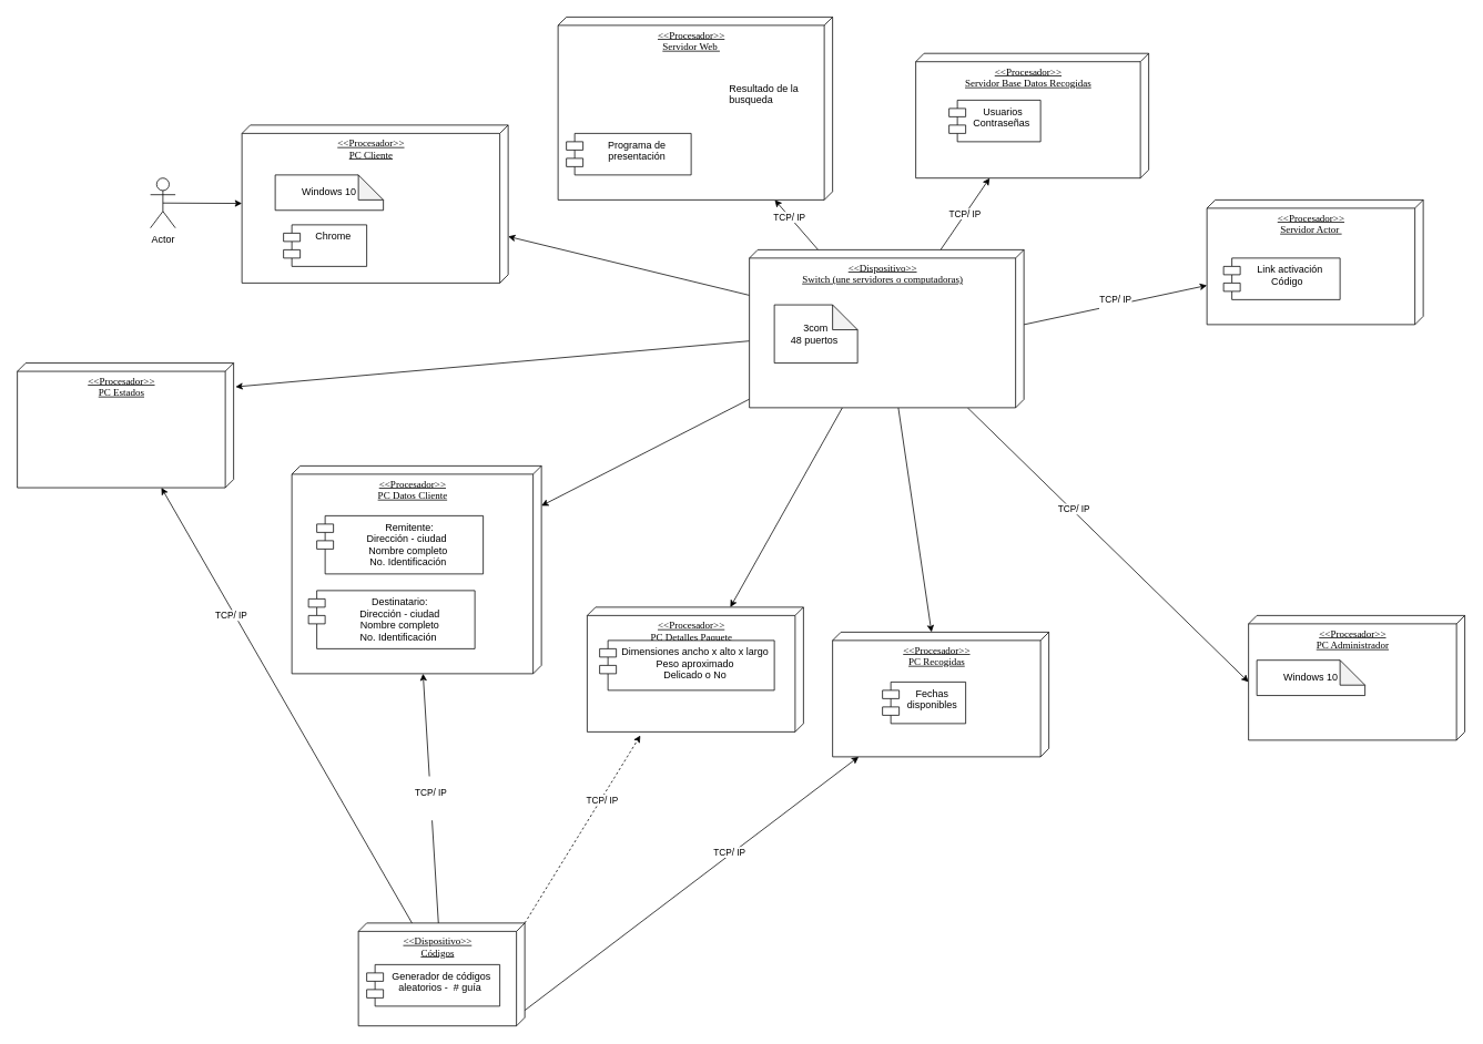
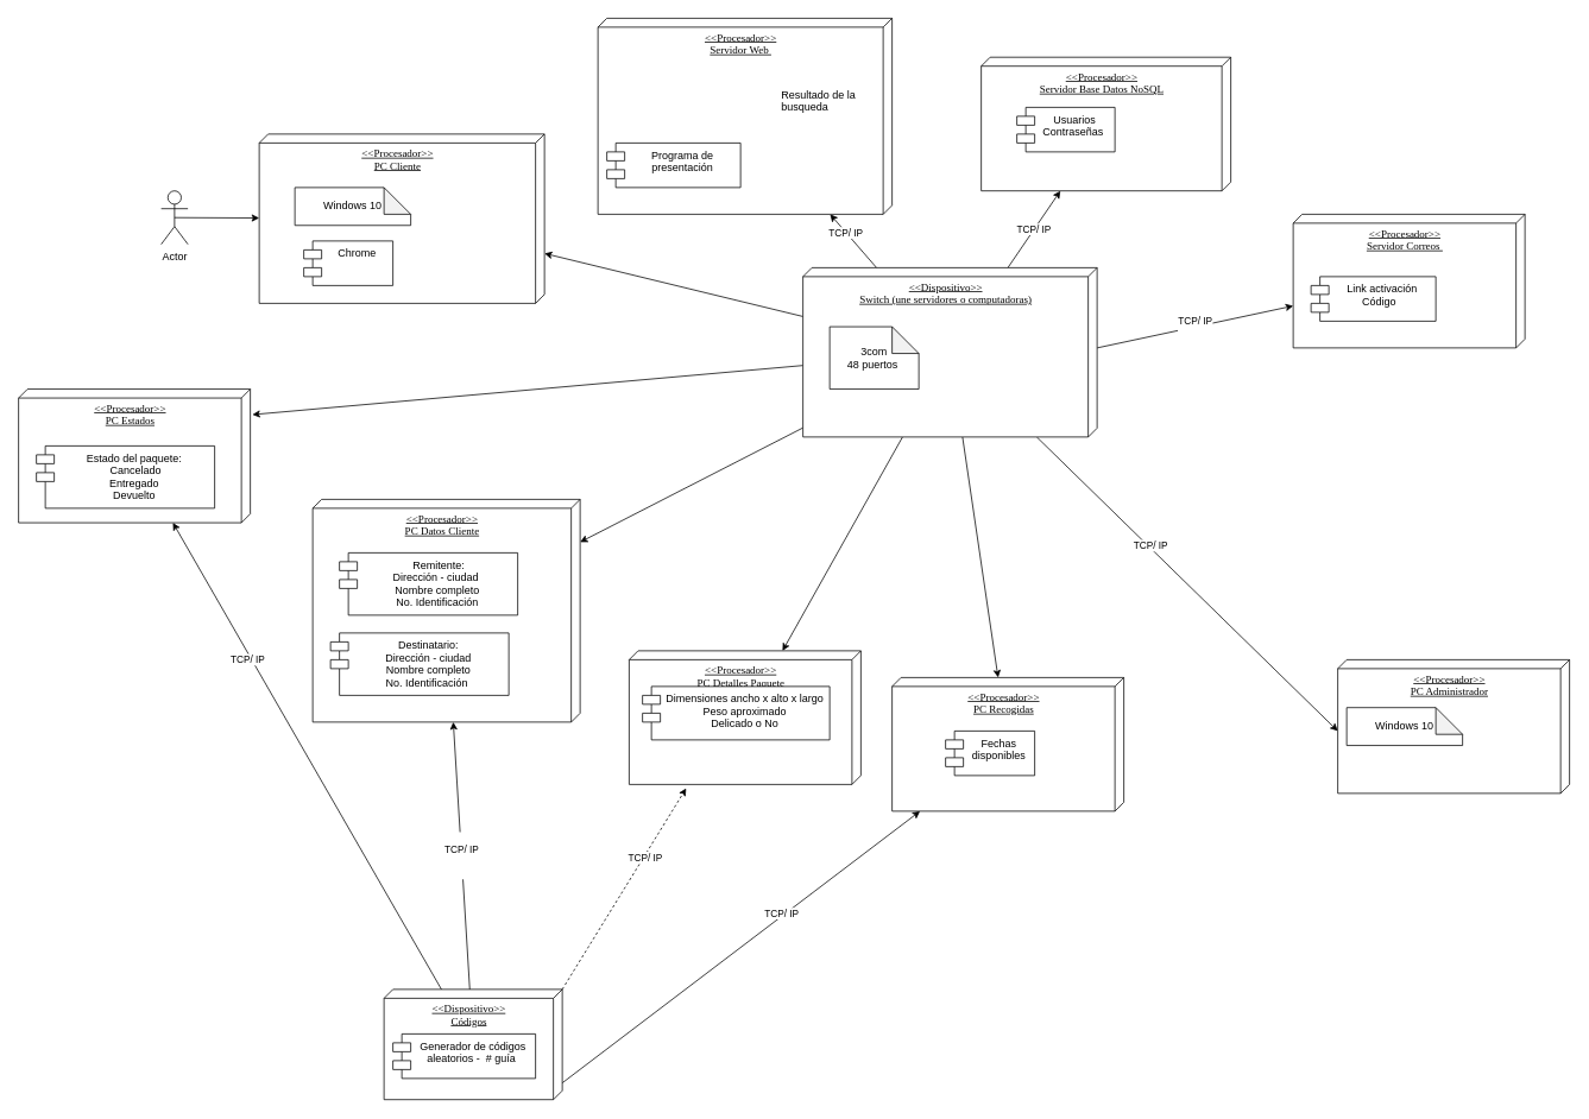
  <mxCell id="0" />
  <mxCell id="1" parent="0" />
  <mxCell id="2" value="TCP/ IP" style="rounded=0;orthogonalLoop=1;jettySize=auto;html=1;" parent="1" source="13" target="15" edge="1"><mxGeometry relative="1" as="geometry" /></mxCell>
  <mxCell id="3" value="&#10;&lt;span style=&quot;color: rgb(0, 0, 0); font-family: Helvetica; font-size: 11px; font-style: normal; font-variant-ligatures: normal; font-variant-caps: normal; font-weight: 400; letter-spacing: normal; orphans: 2; text-align: center; text-indent: 0px; text-transform: none; widows: 2; word-spacing: 0px; -webkit-text-stroke-width: 0px; background-color: rgb(255, 255, 255); text-decoration-thickness: initial; text-decoration-style: initial; text-decoration-color: initial; float: none; display: inline !important;&quot;&gt;TCP/ IP&lt;/span&gt;&#10;&#10;" style="rounded=0;orthogonalLoop=1;jettySize=auto;html=1;exitX=0;exitY=0;exitDx=90;exitDy=0;exitPerimeter=0;" edge="1" parent="1" source="13" target="16"><mxGeometry relative="1" as="geometry" /></mxCell>
  <mxCell id="4" style="rounded=0;orthogonalLoop=1;jettySize=auto;html=1;entryX=0;entryY=0;entryDx=80;entryDy=260;entryPerimeter=0;" edge="1" parent="1" source="13" target="18"><mxGeometry relative="1" as="geometry" /></mxCell>
  <mxCell id="5" value="TCP/ IP" style="edgeLabel;html=1;align=center;verticalAlign=middle;resizable=0;points=[];" vertex="1" connectable="0" parent="4"><mxGeometry x="-0.256" y="2" relative="1" as="geometry"><mxPoint as="offset" /></mxGeometry></mxCell>
  <mxCell id="6" style="rounded=0;orthogonalLoop=1;jettySize=auto;html=1;" edge="1" parent="1" source="13" target="14"><mxGeometry relative="1" as="geometry"><mxPoint x="960" y="290" as="sourcePoint" /></mxGeometry></mxCell>
  <mxCell id="7" value="TCP/ IP" style="edgeLabel;html=1;align=center;verticalAlign=middle;resizable=0;points=[];" vertex="1" connectable="0" parent="6"><mxGeometry x="0.321" relative="1" as="geometry"><mxPoint x="-1" as="offset" /></mxGeometry></mxCell>
  <mxCell id="8" style="edgeStyle=none;rounded=0;orthogonalLoop=1;jettySize=auto;html=1;" edge="1" parent="1" source="13" target="41"><mxGeometry relative="1" as="geometry" /></mxCell>
  <mxCell id="9" style="edgeStyle=none;rounded=0;orthogonalLoop=1;jettySize=auto;html=1;" edge="1" parent="1" source="13" target="17"><mxGeometry relative="1" as="geometry" /></mxCell>
  <mxCell id="10" style="edgeStyle=none;rounded=0;orthogonalLoop=1;jettySize=auto;html=1;entryX=0.191;entryY=-0.009;entryDx=0;entryDy=0;entryPerimeter=0;" edge="1" parent="1" source="13" target="29"><mxGeometry relative="1" as="geometry" /></mxCell>
  <mxCell id="11" style="edgeStyle=none;rounded=0;orthogonalLoop=1;jettySize=auto;html=1;" edge="1" parent="1" source="13" target="19"><mxGeometry relative="1" as="geometry" /></mxCell>
  <mxCell id="12" style="edgeStyle=none;rounded=0;orthogonalLoop=1;jettySize=auto;html=1;" edge="1" parent="1" source="13" target="28"><mxGeometry relative="1" as="geometry" /></mxCell>
  <mxCell id="13" value="&amp;lt;&amp;lt;Dispositivo&amp;gt;&amp;gt;&lt;br&gt;Switch (une servidores o computadoras)" style="verticalAlign=top;align=center;spacingTop=8;spacingLeft=2;spacingRight=12;shape=cube;size=10;direction=south;fontStyle=4;html=1;rounded=0;shadow=0;comic=0;labelBackgroundColor=none;strokeWidth=1;fontFamily=Verdana;fontSize=12" parent="1" vertex="1"><mxGeometry x="900" y="300" width="330" height="190" as="geometry" /></mxCell>
  <mxCell id="14" value="&amp;lt;&amp;lt;Procesador&amp;gt;&amp;gt;&lt;br&gt;Servidor Web&amp;nbsp;" style="verticalAlign=top;align=center;spacingTop=8;spacingLeft=2;spacingRight=12;shape=cube;size=10;direction=south;fontStyle=4;html=1;rounded=0;shadow=0;comic=0;labelBackgroundColor=none;strokeWidth=1;fontFamily=Verdana;fontSize=12" parent="1" vertex="1"><mxGeometry x="670" y="20" width="330" height="220" as="geometry" /></mxCell>
- <mxCell id="15" value="&amp;lt;&amp;lt;Procesador&amp;gt;&amp;gt;&lt;br&gt;Servidor Base Datos Recogidas" style="verticalAlign=top;align=center;spacingTop=8;spacingLeft=2;spacingRight=12;shape=cube;size=10;direction=south;fontStyle=4;html=1;rounded=0;shadow=0;comic=0;labelBackgroundColor=none;strokeWidth=1;fontFamily=Verdana;fontSize=12" parent="1" vertex="1"><mxGeometry x="1100" y="63.75" width="280" height="150" as="geometry" /></mxCell>
- <mxCell id="16" value="&amp;lt;&amp;lt;Procesador&amp;gt;&amp;gt;&lt;br&gt;Servidor Actor&amp;nbsp;" style="verticalAlign=top;align=center;spacingTop=8;spacingLeft=2;spacingRight=12;shape=cube;size=10;direction=south;fontStyle=4;html=1;rounded=0;shadow=0;comic=0;labelBackgroundColor=none;strokeWidth=1;fontFamily=Verdana;fontSize=12" parent="1" vertex="1"><mxGeometry x="1450" y="240" width="260" height="150" as="geometry" /></mxCell>
+ <mxCell id="15" value="&amp;lt;&amp;lt;Procesador&amp;gt;&amp;gt;&lt;br&gt;Servidor Base Datos NoSQL" style="verticalAlign=top;align=center;spacingTop=8;spacingLeft=2;spacingRight=12;shape=cube;size=10;direction=south;fontStyle=4;html=1;rounded=0;shadow=0;comic=0;labelBackgroundColor=none;strokeWidth=1;fontFamily=Verdana;fontSize=12" parent="1" vertex="1"><mxGeometry x="1100" y="63.75" width="280" height="150" as="geometry" /></mxCell>
+ <mxCell id="16" value="&amp;lt;&amp;lt;Procesador&amp;gt;&amp;gt;&lt;br&gt;Servidor Correos&amp;nbsp;" style="verticalAlign=top;align=center;spacingTop=8;spacingLeft=2;spacingRight=12;shape=cube;size=10;direction=south;fontStyle=4;html=1;rounded=0;shadow=0;comic=0;labelBackgroundColor=none;strokeWidth=1;fontFamily=Verdana;fontSize=12" parent="1" vertex="1"><mxGeometry x="1450" y="240" width="260" height="150" as="geometry" /></mxCell>
  <mxCell id="17" value="&amp;lt;&amp;lt;Procesador&amp;gt;&amp;gt;&lt;br&gt;PC Recogidas" style="verticalAlign=top;align=center;spacingTop=8;spacingLeft=2;spacingRight=12;shape=cube;size=10;direction=south;fontStyle=4;html=1;rounded=0;shadow=0;comic=0;labelBackgroundColor=none;strokeWidth=1;fontFamily=Verdana;fontSize=12" parent="1" vertex="1"><mxGeometry x="1000" y="760" width="260" height="150" as="geometry" /></mxCell>
  <mxCell id="18" value="&amp;lt;&amp;lt;Procesador&amp;gt;&amp;gt;&lt;br&gt;PC Administrador" style="verticalAlign=top;align=center;spacingTop=8;spacingLeft=2;spacingRight=12;shape=cube;size=10;direction=south;fontStyle=4;html=1;rounded=0;shadow=0;comic=0;labelBackgroundColor=none;strokeWidth=1;fontFamily=Verdana;fontSize=12" parent="1" vertex="1"><mxGeometry x="1500" y="740" width="260" height="150" as="geometry" /></mxCell>
  <mxCell id="19" value="&amp;lt;&amp;lt;Procesador&amp;gt;&amp;gt;&lt;br&gt;PC Detalles Paquete&lt;br&gt;" style="verticalAlign=top;align=center;spacingTop=8;spacingLeft=2;spacingRight=12;shape=cube;size=10;direction=south;fontStyle=4;html=1;rounded=0;shadow=0;comic=0;labelBackgroundColor=none;strokeWidth=1;fontFamily=Verdana;fontSize=12" parent="1" vertex="1"><mxGeometry x="705" y="730" width="260" height="150" as="geometry" /></mxCell>
  <mxCell id="20" value="&#10;&lt;span style=&quot;color: rgb(0, 0, 0); font-family: Helvetica; font-size: 11px; font-style: normal; font-variant-ligatures: normal; font-variant-caps: normal; font-weight: 400; letter-spacing: normal; orphans: 2; text-align: center; text-indent: 0px; text-transform: none; widows: 2; word-spacing: 0px; -webkit-text-stroke-width: 0px; background-color: rgb(255, 255, 255); text-decoration-thickness: initial; text-decoration-style: initial; text-decoration-color: initial; float: none; display: inline !important;&quot;&gt;TCP/ IP&lt;/span&gt;&#10;&#10;" style="edgeStyle=none;rounded=0;orthogonalLoop=1;jettySize=auto;html=1;" parent="1" source="27" target="28" edge="1"><mxGeometry relative="1" as="geometry" /></mxCell>
  <mxCell id="21" style="edgeStyle=none;rounded=0;orthogonalLoop=1;jettySize=auto;html=1;exitX=0;exitY=0;exitDx=105;exitDy=0;exitPerimeter=0;" parent="1" source="27" target="17" edge="1"><mxGeometry relative="1" as="geometry" /></mxCell>
  <mxCell id="22" value="TCP/ IP" style="edgeLabel;html=1;align=center;verticalAlign=middle;resizable=0;points=[];" vertex="1" connectable="0" parent="21"><mxGeometry x="0.236" y="4" relative="1" as="geometry"><mxPoint y="1" as="offset" /></mxGeometry></mxCell>
  <mxCell id="23" style="edgeStyle=none;rounded=0;orthogonalLoop=1;jettySize=auto;html=1;exitX=0;exitY=0;exitDx=0;exitDy=0;exitPerimeter=0;entryX=1.029;entryY=0.754;entryDx=0;entryDy=0;entryPerimeter=0;dashed=1;" parent="1" source="27" target="19" edge="1"><mxGeometry relative="1" as="geometry" /></mxCell>
  <mxCell id="24" value="TCP/ IP" style="edgeLabel;html=1;align=center;verticalAlign=middle;resizable=0;points=[];" vertex="1" connectable="0" parent="23"><mxGeometry x="0.317" y="-1" relative="1" as="geometry"><mxPoint as="offset" /></mxGeometry></mxCell>
  <mxCell id="25" style="edgeStyle=none;rounded=0;orthogonalLoop=1;jettySize=auto;html=1;" parent="1" source="27" target="29" edge="1"><mxGeometry relative="1" as="geometry" /></mxCell>
  <mxCell id="26" value="TCP/ IP" style="edgeLabel;html=1;align=center;verticalAlign=middle;resizable=0;points=[];" vertex="1" connectable="0" parent="25"><mxGeometry x="0.424" y="4" relative="1" as="geometry"><mxPoint as="offset" /></mxGeometry></mxCell>
  <mxCell id="27" value="&amp;lt;&amp;lt;Dispositivo&amp;gt;&amp;gt;&lt;br&gt;Códigos" style="verticalAlign=top;align=center;spacingTop=8;spacingLeft=2;spacingRight=12;shape=cube;size=10;direction=south;fontStyle=4;html=1;rounded=0;shadow=0;comic=0;labelBackgroundColor=none;strokeWidth=1;fontFamily=Verdana;fontSize=12" parent="1" vertex="1"><mxGeometry x="430" y="1110" width="200" height="123.75" as="geometry" /></mxCell>
  <mxCell id="28" value="&amp;lt;&amp;lt;Procesador&amp;gt;&amp;gt;&lt;br&gt;PC Datos Cliente" style="verticalAlign=top;align=center;spacingTop=8;spacingLeft=2;spacingRight=12;shape=cube;size=10;direction=south;fontStyle=4;html=1;rounded=0;shadow=0;comic=0;labelBackgroundColor=none;strokeWidth=1;fontFamily=Verdana;fontSize=12" parent="1" vertex="1"><mxGeometry x="350" y="560" width="300" height="250" as="geometry" /></mxCell>
  <mxCell id="29" value="&amp;lt;&amp;lt;Procesador&amp;gt;&amp;gt;&lt;br&gt;PC Estados" style="verticalAlign=top;align=center;spacingTop=8;spacingLeft=2;spacingRight=12;shape=cube;size=10;direction=south;fontStyle=4;html=1;rounded=0;shadow=0;comic=0;labelBackgroundColor=none;strokeWidth=1;fontFamily=Verdana;fontSize=12" parent="1" vertex="1"><mxGeometry x="20" y="436.25" width="260" height="150" as="geometry" /></mxCell>
  <mxCell id="30" value="Resultado de la&#10;busqueda" style="text;strokeColor=none;fillColor=none;align=left;verticalAlign=top;spacingLeft=4;spacingRight=4;overflow=hidden;rotatable=0;points=[[0,0.5],[1,0.5]];portConstraint=eastwest;" parent="1" vertex="1"><mxGeometry x="870" y="92" width="100" height="38" as="geometry" /></mxCell>
  <mxCell id="31" value="Link activación&#10;Código  &#10;&#10;" style="shape=module;align=left;spacingLeft=20;align=center;verticalAlign=top;" parent="1" vertex="1"><mxGeometry x="1470" y="310" width="140" height="50" as="geometry" /></mxCell>
  <mxCell id="32" value="Usuarios&#10;Contraseñas &#10;" style="shape=module;align=left;spacingLeft=20;align=center;verticalAlign=top;" parent="1" vertex="1"><mxGeometry x="1140" y="120" width="110" height="50" as="geometry" /></mxCell>
  <mxCell id="33" value="Programa de &#10;presentación&#10;" style="shape=module;align=center;spacingLeft=20;align=center;verticalAlign=top;" parent="1" vertex="1"><mxGeometry x="680" y="160" width="150" height="50" as="geometry" /></mxCell>
  <mxCell id="34" value="Generador de códigos&#10;aleatorios -  # guía " style="shape=module;align=left;spacingLeft=20;align=center;verticalAlign=top;" parent="1" vertex="1"><mxGeometry x="440" y="1160" width="160" height="50" as="geometry" /></mxCell>
  <mxCell id="35" value="Fechas &#10;disponibles" style="shape=module;align=left;spacingLeft=20;align=center;verticalAlign=top;" parent="1" vertex="1"><mxGeometry x="1060" y="820" width="100" height="50" as="geometry" /></mxCell>
  <mxCell id="36" value="Dimensiones ancho x alto x largo&#10;Peso aproximado&#10;Delicado o No" style="shape=module;align=left;spacingLeft=20;align=center;verticalAlign=top;" parent="1" vertex="1"><mxGeometry x="720" y="770" width="210" height="60" as="geometry" /></mxCell>
  <mxCell id="37" value=" Remitente:&#10;Dirección - ciudad &#10;Nombre completo&#10;No. Identificación&#10;" style="shape=module;align=left;spacingLeft=20;align=center;verticalAlign=top;" parent="1" vertex="1"><mxGeometry x="380" y="620" width="200" height="70" as="geometry" /></mxCell>
  <mxCell id="38" value="Destinatario:&#10;Dirección - ciudad&#10;Nombre completo&#10;No. Identificación " style="shape=module;align=left;spacingLeft=20;align=center;verticalAlign=top;" parent="1" vertex="1"><mxGeometry x="370" y="710" width="200" height="70" as="geometry" /></mxCell>
  <mxCell id="39" value="3com&lt;br&gt;48 puertos&amp;nbsp;" style="shape=note;whiteSpace=wrap;html=1;backgroundOutline=1;darkOpacity=0.05;size=30;" vertex="1" parent="1"><mxGeometry x="930" y="366.25" width="100" height="70" as="geometry" /></mxCell>
  <mxCell id="40" value="Windows 10" style="shape=note;whiteSpace=wrap;html=1;backgroundOutline=1;darkOpacity=0.05;" vertex="1" parent="1"><mxGeometry x="1510" y="793.75" width="130" height="42.5" as="geometry" /></mxCell>
  <mxCell id="41" value="&amp;lt;&amp;lt;Procesador&amp;gt;&amp;gt;&lt;br&gt;PC Cliente" style="verticalAlign=top;align=center;spacingTop=8;spacingLeft=2;spacingRight=12;shape=cube;size=10;direction=south;fontStyle=4;html=1;rounded=0;shadow=0;comic=0;labelBackgroundColor=none;strokeWidth=1;fontFamily=Verdana;fontSize=12" vertex="1" parent="1"><mxGeometry x="290" y="150" width="320" height="190" as="geometry" /></mxCell>
  <mxCell id="42" value="Windows 10" style="shape=note;whiteSpace=wrap;html=1;backgroundOutline=1;darkOpacity=0.05;" vertex="1" parent="1"><mxGeometry x="330" y="210" width="130" height="42.5" as="geometry" /></mxCell>
  <mxCell id="43" value="Chrome" style="shape=module;align=center;spacingLeft=20;align=center;verticalAlign=top;" vertex="1" parent="1"><mxGeometry x="340" y="270" width="100" height="50" as="geometry" /></mxCell>
  <mxCell id="44" style="edgeStyle=none;rounded=0;orthogonalLoop=1;jettySize=auto;html=1;exitX=0.5;exitY=0.5;exitDx=0;exitDy=0;exitPerimeter=0;" edge="1" parent="1" source="45" target="41"><mxGeometry relative="1" as="geometry" /></mxCell>
  <mxCell id="45" value="Actor" style="shape=umlActor;verticalLabelPosition=bottom;verticalAlign=top;html=1;" vertex="1" parent="1"><mxGeometry x="180" y="213.75" width="30" height="60" as="geometry" /></mxCell>
+ <mxCell id="46" value="Estado del paquete:&#10; Cancelado &#10;Entregado&#10;Devuelto" style="shape=module;align=left;spacingLeft=20;align=center;verticalAlign=top;" vertex="1" parent="1"><mxGeometry x="40" y="500" width="200" height="70" as="geometry" /></mxCell>
